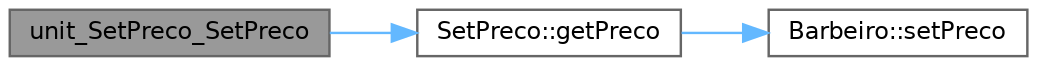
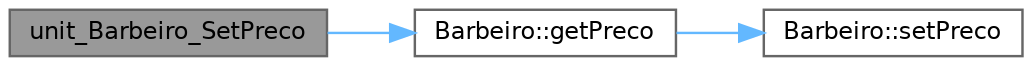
  digraph {
    rankdir=LR
    node [color=grey40 fillcolor=white fontname=Helvetica fontsize=10 shape=box style=filled]
    edge [color=steelblue1 fontname=Helvetica fontsize=10 labelfontname=Helvetica labelfontsize=10 style=solid]
-   n1 [color=gray40 fillcolor=grey60 fontcolor=black height=0.2 label=unit_SetPreco_SetPreco width=0.4]
-   n2 [height=0.2 label="SetPreco::getPreco" width=0.4]
+   n1 [color=gray40 fillcolor=grey60 fontcolor=black height=0.2 label=unit_Barbeiro_SetPreco width=0.4]
+   n2 [height=0.2 label="Barbeiro::getPreco" width=0.4]
    n3 [height=0.2 label="Barbeiro::setPreco" width=0.4]
    n1 -> n2
    n2 -> n3
  }
